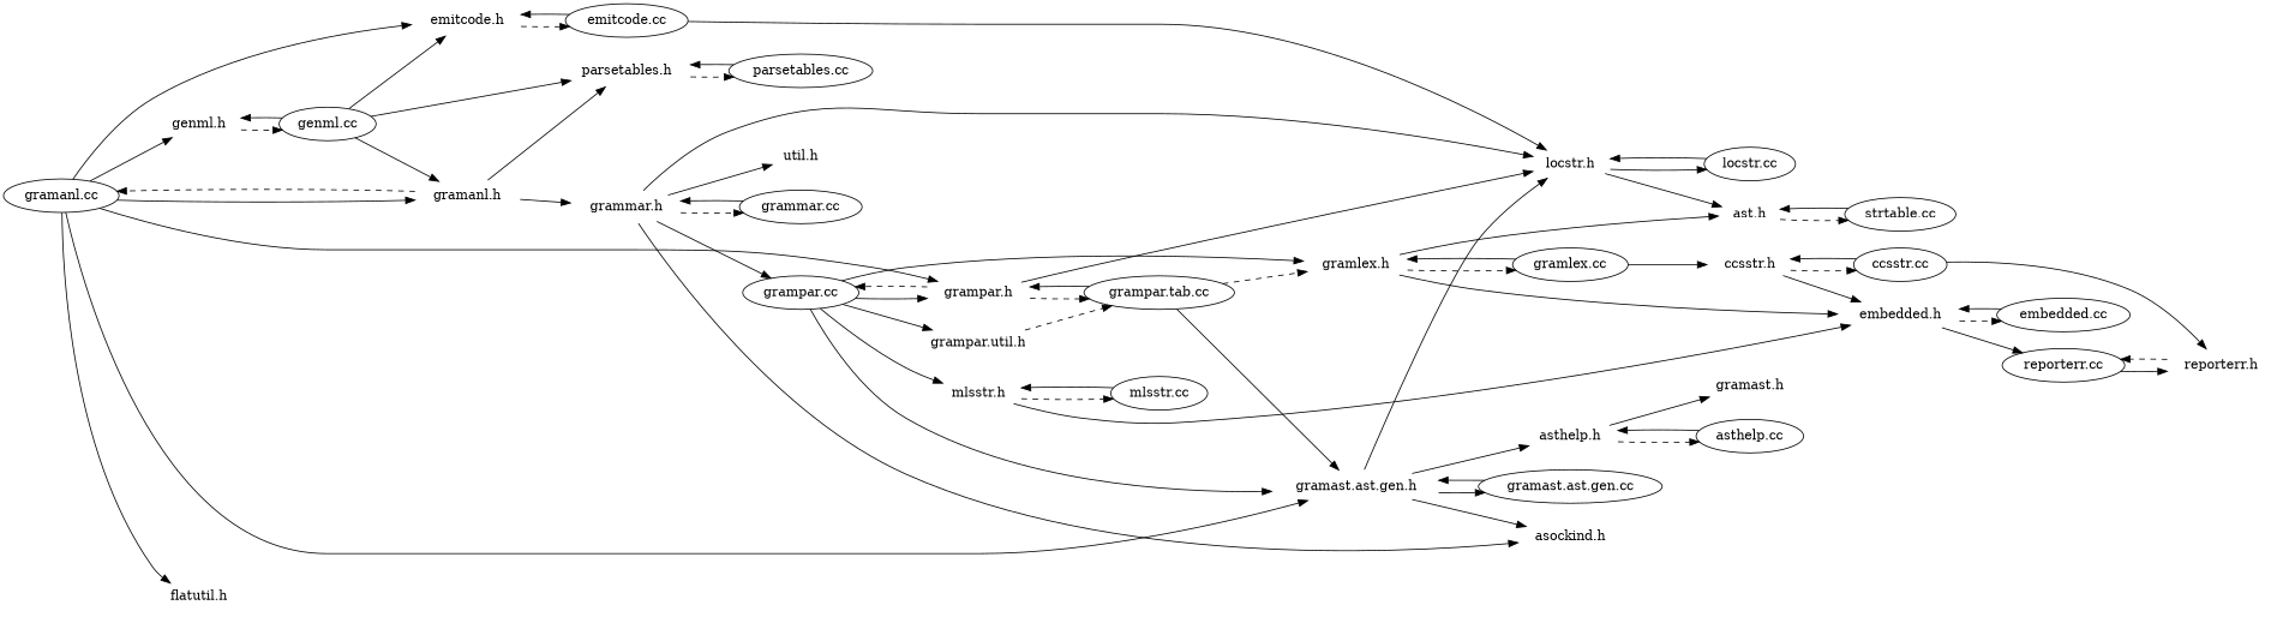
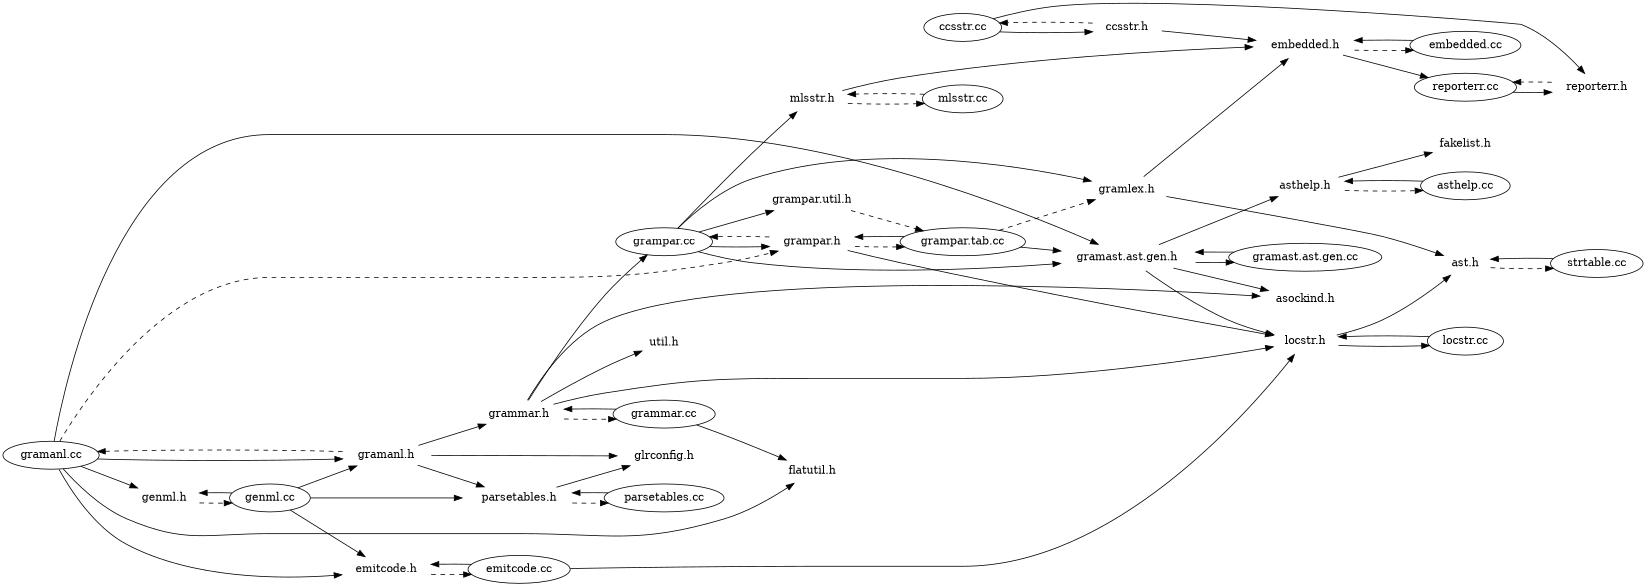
  digraph {
    rankdir=LR
    node [color=white]
    "gramanl.cc" [color=""]
    "gramanl.h"
    "grammar.h"
+   "glrconfig.h"
    "parsetables.h"
    "flatutil.h"
    "grampar.h"
    "emitcode.h"
    "genml.h"
    "gramast.ast.gen.h"
    "grampar.cc" [color=""]
    "locstr.h"
    "grampar.tab.cc" [color=""]
    "emitcode.cc" [color=""]
    "genml.cc" [color=""]
    "parsetables.cc" [color=""]
    "gramast.ast.gen.cc" [color=""]
    "asthelp.h"
    "asockind.h"
    "grammar.cc" [color=""]
    "util.h"
    "gramlex.h"
    n23 [label="grampar.util.h"]
    "mlsstr.h"
    "locstr.cc" [color=""]
    n26 [label="ast.h"]
    "asthelp.cc" [color=""]
-   "fakelist.h" [label="gramast.h"]
-   "gramlex.cc" [color=""]
+   "fakelist.h"
    "embedded.h"
    "mlsstr.cc" [color=""]
    "strtable.cc" [color=""]
    "ccsstr.h"
    "embedded.cc" [color=""]
    "reporterr.cc" [color=""]
    "ccsstr.cc" [color=""]
    "reporterr.h"
    "gramanl.cc" -> "gramanl.h" [weight=10]
    "gramanl.cc" -> "flatutil.h"
-   "gramanl.cc" -> "grampar.h"
+   "gramanl.cc" -> "grampar.h" [style=dashed]
    "gramanl.cc" -> "emitcode.h"
    "gramanl.cc" -> "genml.h"
    "gramanl.cc" -> "gramast.ast.gen.h"
    "gramanl.h" -> "gramanl.cc" [style=dashed weight=10]
    "gramanl.h" -> "grammar.h"
+   "gramanl.h" -> "glrconfig.h"
    "gramanl.h" -> "parsetables.h"
    "grammar.h" -> "grampar.cc"
    "grammar.h" -> "locstr.h"
    "grammar.h" -> "asockind.h"
    "grammar.h" -> "grammar.cc" [style=dashed weight=10]
    "grammar.h" -> "util.h"
+   "parsetables.h" -> "glrconfig.h"
    "parsetables.h" -> "parsetables.cc" [style=dashed weight=10]
    "grampar.h" -> "grampar.cc" [style=dashed weight=10]
    "grampar.h" -> "locstr.h"
    "grampar.h" -> "grampar.tab.cc" [style=dashed weight=10]
    "emitcode.h" -> "emitcode.cc" [style=dashed weight=10]
    "genml.h" -> "genml.cc" [style=dashed weight=10]
    "gramast.ast.gen.h" -> "locstr.h"
    "gramast.ast.gen.h" -> "gramast.ast.gen.cc" [style=solid weight=10]
    "gramast.ast.gen.h" -> "asthelp.h"
    "gramast.ast.gen.h" -> "asockind.h"
    "grampar.cc" -> "grampar.h" [weight=10]
    "grampar.cc" -> "gramast.ast.gen.h"
    "grampar.cc" -> "gramlex.h"
    "grampar.cc" -> n23 [weight=10]
    "grampar.cc" -> "mlsstr.h"
    "locstr.h" -> "locstr.cc" [style=solid weight=10]
    "locstr.h" -> n26
    "grampar.tab.cc" -> "grampar.h" [weight=10]
    "grampar.tab.cc" -> "gramast.ast.gen.h"
    "grampar.tab.cc" -> "gramlex.h" [style=dashed]
    "emitcode.cc" -> "emitcode.h" [weight=10]
    "emitcode.cc" -> "locstr.h"
    "genml.cc" -> "gramanl.h"
    "genml.cc" -> "parsetables.h"
    "genml.cc" -> "emitcode.h"
    "genml.cc" -> "genml.h" [weight=10]
    "parsetables.cc" -> "parsetables.h" [weight=10]
    "gramast.ast.gen.cc" -> "gramast.ast.gen.h" [weight=10]
    "asthelp.h" -> "asthelp.cc" [style=dashed weight=10]
    "asthelp.h" -> "fakelist.h"
    "grammar.cc" -> "grammar.h" [weight=10]
+   "grammar.cc" -> "flatutil.h"
    "gramlex.h" -> n26
-   "gramlex.h" -> "gramlex.cc" [style=dashed weight=10]
    "gramlex.h" -> "embedded.h"
    n23 -> "grampar.tab.cc" [style=dashed weight=10]
    "mlsstr.h" -> "embedded.h"
    "mlsstr.h" -> "mlsstr.cc" [style=dashed weight=10]
    "locstr.cc" -> "locstr.h" [weight=10]
    n26 -> "strtable.cc" [style=dashed weight=10]
    "asthelp.cc" -> "asthelp.h" [weight=10]
-   "gramlex.cc" -> "gramlex.h" [weight=10]
-   "gramlex.cc" -> "ccsstr.h"
    "embedded.h" -> "embedded.cc" [style=dashed weight=10]
    "embedded.h" -> "reporterr.cc"
-   "mlsstr.cc" -> "mlsstr.h" [weight=10]
+   "mlsstr.cc" -> "mlsstr.h" [weight=10 style=dashed]
    "strtable.cc" -> n26 [weight=10]
    "ccsstr.h" -> "embedded.h"
    "ccsstr.h" -> "ccsstr.cc" [style=dashed weight=10]
    "embedded.cc" -> "embedded.h" [weight=10]
    "reporterr.cc" -> "reporterr.h" [weight=10]
    "ccsstr.cc" -> "ccsstr.h" [weight=10]
    "ccsstr.cc" -> "reporterr.h"
    "reporterr.h" -> "reporterr.cc" [style=dashed weight=10]
  }
